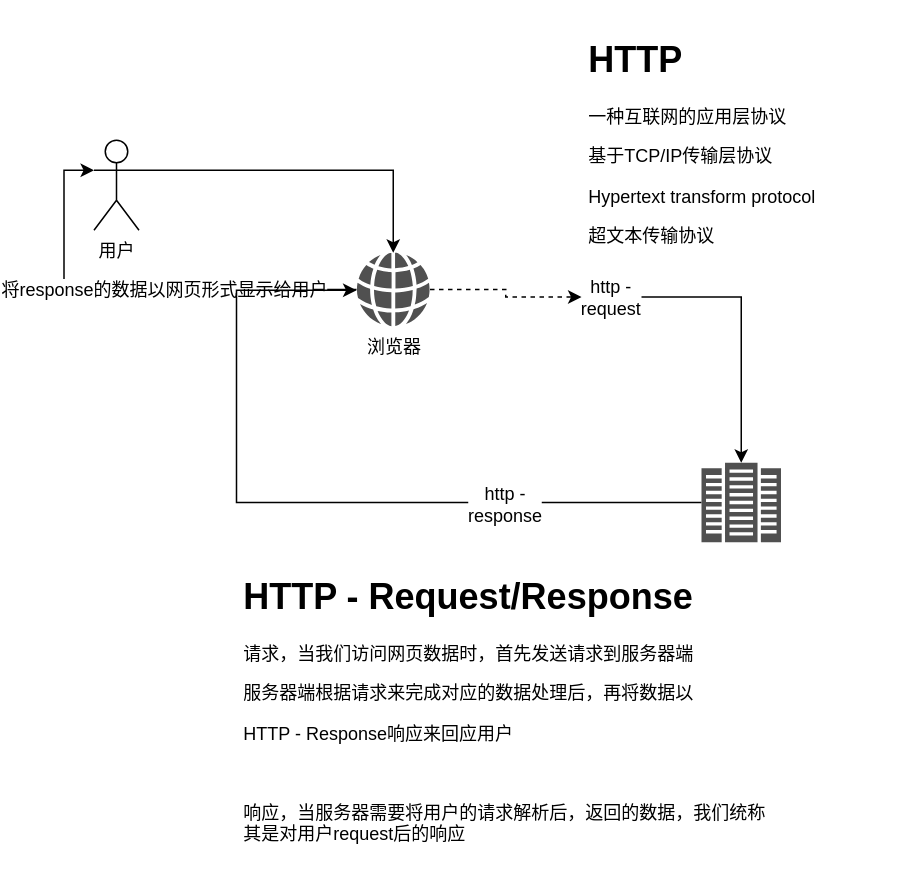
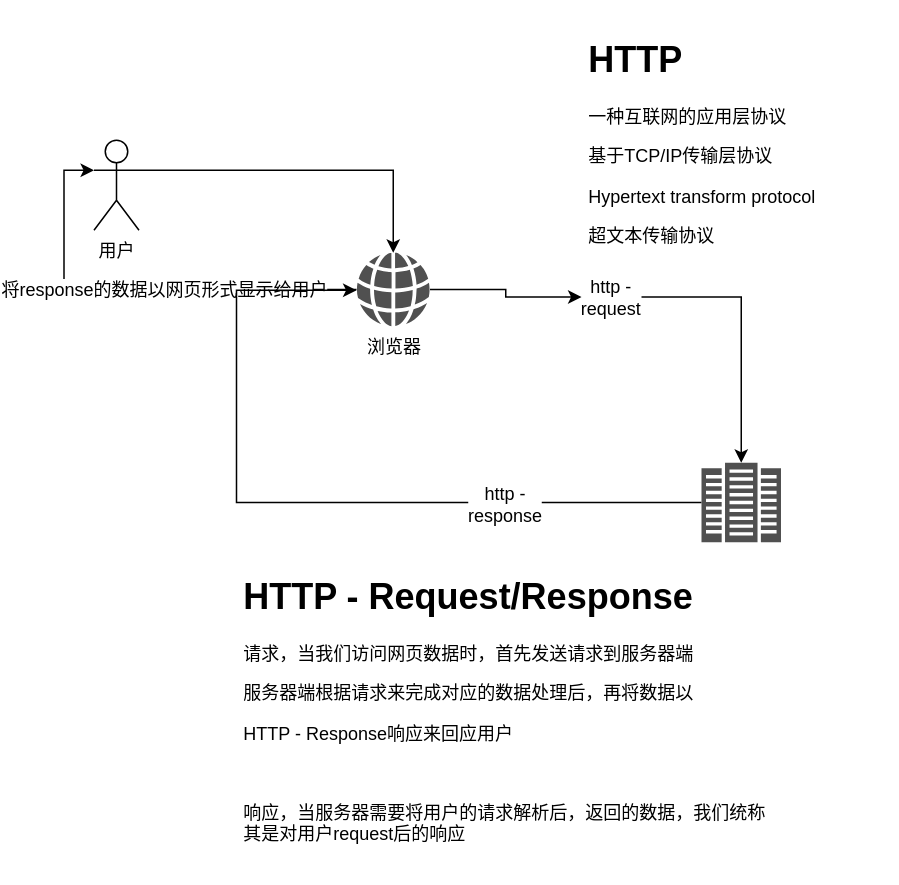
  <mxCell id="0" />
  <mxCell id="1" parent="0" />
  <mxCell id="2" style="edgeStyle=orthogonalEdgeStyle;rounded=0;orthogonalLoop=1;jettySize=auto;html=1;exitX=1;exitY=0.333;exitDx=0;exitDy=0;exitPerimeter=0;" edge="1" parent="1" source="3" target="7"><mxGeometry relative="1" as="geometry" /></mxCell>
  <mxCell id="3" value="用户" style="shape=umlActor;verticalLabelPosition=bottom;labelBackgroundColor=#ffffff;verticalAlign=top;html=1;outlineConnect=0;" vertex="1" parent="1"><mxGeometry x="20" y="93" width="30" height="60" as="geometry" /></mxCell>
  <mxCell id="4" style="edgeStyle=orthogonalEdgeStyle;rounded=0;orthogonalLoop=1;jettySize=auto;html=1;" edge="1" parent="1" source="11" target="10"><mxGeometry relative="1" as="geometry" /></mxCell>
  <mxCell id="5" style="edgeStyle=orthogonalEdgeStyle;rounded=0;orthogonalLoop=1;jettySize=auto;html=1;entryX=0;entryY=0.333;entryDx=0;entryDy=0;entryPerimeter=0;" edge="1" parent="1" source="7" target="3"><mxGeometry relative="1" as="geometry" /></mxCell>
  <mxCell id="6" value="将response的数据以网页形式显示给用户" style="text;html=1;align=center;verticalAlign=middle;resizable=0;points=[];;labelBackgroundColor=#ffffff;" vertex="1" connectable="0" parent="5"><mxGeometry x="-0.121" relative="1" as="geometry"><mxPoint as="offset" /></mxGeometry></mxCell>
  <mxCell id="7" value="浏览器" style="pointerEvents=1;shadow=0;dashed=0;html=1;strokeColor=none;fillColor=#505050;labelPosition=center;verticalLabelPosition=bottom;verticalAlign=top;outlineConnect=0;align=center;shape=mxgraph.office.concepts.globe_internet;" vertex="1" parent="1"><mxGeometry x="195" y="168" width="49" height="49" as="geometry" /></mxCell>
  <mxCell id="8" style="edgeStyle=orthogonalEdgeStyle;rounded=0;orthogonalLoop=1;jettySize=auto;html=1;" edge="1" parent="1" source="10" target="7"><mxGeometry relative="1" as="geometry"><Array as="points"><mxPoint x="115" y="335" /><mxPoint x="115" y="193" /></Array></mxGeometry></mxCell>
  <mxCell id="9" value="http - &lt;br&gt;response" style="text;html=1;align=center;verticalAlign=middle;resizable=0;points=[];;labelBackgroundColor=#ffffff;" vertex="1" connectable="0" parent="8"><mxGeometry x="-0.504" y="1" relative="1" as="geometry"><mxPoint as="offset" /></mxGeometry></mxCell>
  <mxCell id="10" value="" style="pointerEvents=1;shadow=0;dashed=0;html=1;strokeColor=none;fillColor=#505050;labelPosition=center;verticalLabelPosition=bottom;verticalAlign=top;outlineConnect=0;align=center;shape=mxgraph.office.servers.datacenter;" vertex="1" parent="1"><mxGeometry x="425" y="308" width="53" height="53" as="geometry" /></mxCell>
  <mxCell id="11" value="http - request" style="text;html=1;strokeColor=none;fillColor=none;align=center;verticalAlign=middle;whiteSpace=wrap;rounded=0;" vertex="1" parent="1"><mxGeometry x="345" y="187.5" width="40" height="20" as="geometry" /></mxCell>
- <mxCell id="12" style="edgeStyle=orthogonalEdgeStyle;rounded=0;orthogonalLoop=1;jettySize=auto;html=1;dashed=1;" edge="1" parent="1" source="7" target="11"><mxGeometry relative="1" as="geometry"><mxPoint x="244" y="193" as="sourcePoint" /><mxPoint x="452" y="308" as="targetPoint" /></mxGeometry></mxCell>
+ <mxCell id="12" style="edgeStyle=orthogonalEdgeStyle;rounded=0;orthogonalLoop=1;jettySize=auto;html=1;" edge="1" parent="1" source="7" target="11"><mxGeometry relative="1" as="geometry"><mxPoint x="244" y="193" as="sourcePoint" /><mxPoint x="452" y="308" as="targetPoint" /></mxGeometry></mxCell>
  <mxCell id="13" value="&lt;h1&gt;HTTP&lt;/h1&gt;&lt;p&gt;一种互联网的应用层协议&lt;/p&gt;&lt;p&gt;基于TCP/IP传输层协议&lt;/p&gt;&lt;p&gt;Hypertext transform protocol&lt;/p&gt;&lt;p&gt;超文本传输协议&lt;/p&gt;" style="text;html=1;strokeColor=none;fillColor=none;spacing=5;spacingTop=-20;whiteSpace=wrap;overflow=hidden;rounded=0;" vertex="1" parent="1"><mxGeometry x="345" y="20" width="190" height="150" as="geometry" /></mxCell>
  <mxCell id="14" value="&lt;h1&gt;HTTP - Request/Response&lt;/h1&gt;&lt;p&gt;请求，当我们访问网页数据时，首先发送请求到服务器端&lt;/p&gt;&lt;p&gt;服务器端根据请求来完成对应的数据处理后，再将数据以&lt;/p&gt;&lt;p&gt;HTTP - Response响应来回应用户&lt;/p&gt;&lt;p&gt;&lt;br&gt;&lt;/p&gt;&lt;p&gt;响应，当服务器需要将用户的请求解析后，返回的数据，我们统称其是对用户request后的响应&lt;/p&gt;&lt;p&gt;&lt;br&gt;&lt;/p&gt;" style="text;html=1;strokeColor=none;fillColor=none;spacing=5;spacingTop=-20;whiteSpace=wrap;overflow=hidden;rounded=0;" vertex="1" parent="1"><mxGeometry x="115" y="378" width="360" height="190" as="geometry" /></mxCell>
